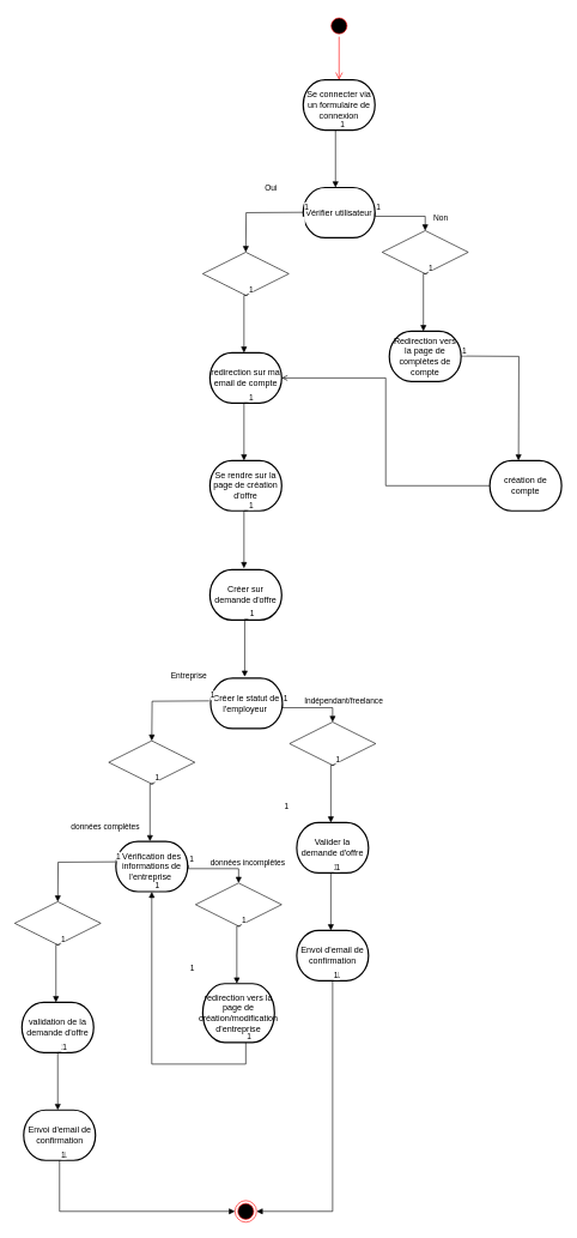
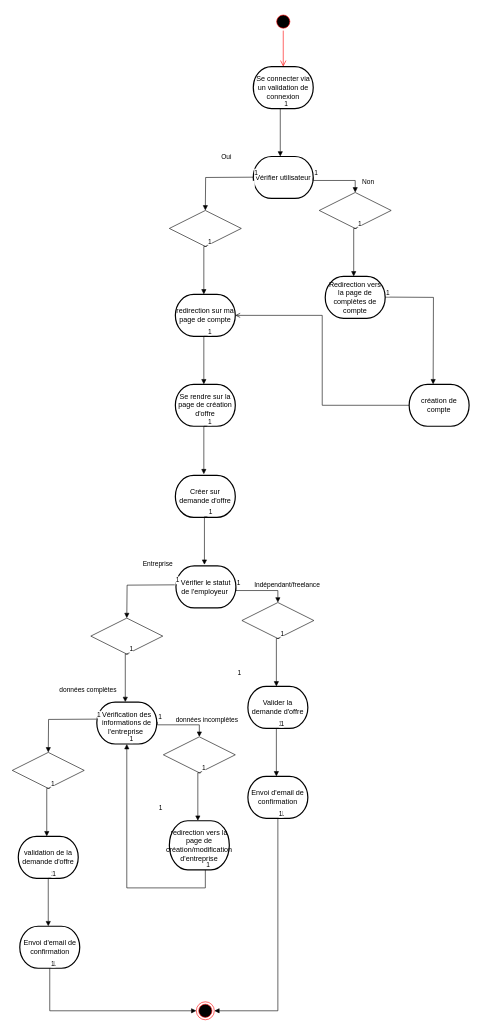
  <mxCell id="0" />
  <mxCell id="1" parent="0" />
  <mxCell id="2" value="" style="ellipse;html=1;shape=startState;fillColor=#000000;strokeColor=#ff0000;" vertex="1" parent="1"><mxGeometry x="457" y="20" width="30" height="30" as="geometry" /></mxCell>
  <mxCell id="3" value="" style="edgeStyle=orthogonalEdgeStyle;html=1;verticalAlign=bottom;endArrow=open;endSize=8;strokeColor=#ff0000;rounded=0;entryX=0.5;entryY=0;entryDx=0;entryDy=0;entryPerimeter=0;" edge="1" source="2" parent="1" target="4"><mxGeometry relative="1" as="geometry"><mxPoint x="457" y="110" as="targetPoint" /></mxGeometry></mxCell>
- <mxCell id="4" value="Se connecter via un formulaire de connexion" style="strokeWidth=2;html=1;shape=mxgraph.flowchart.terminator;whiteSpace=wrap;" vertex="1" parent="1"><mxGeometry x="422" y="110" width="100" height="70" as="geometry" /></mxCell>
+ <mxCell id="4" value="Se connecter via un validation de connexion" style="strokeWidth=2;html=1;shape=mxgraph.flowchart.terminator;whiteSpace=wrap;" vertex="1" parent="1"><mxGeometry x="422" y="110" width="100" height="70" as="geometry" /></mxCell>
  <mxCell id="5" value="Vérifier utilisateur" style="strokeWidth=2;html=1;shape=mxgraph.flowchart.terminator;whiteSpace=wrap;" vertex="1" parent="1"><mxGeometry x="422" y="260" width="100" height="70" as="geometry" /></mxCell>
  <mxCell id="6" value="&amp;nbsp;" style="endArrow=block;endFill=1;html=1;edgeStyle=orthogonalEdgeStyle;align=left;verticalAlign=top;rounded=0;exitX=1;exitY=0.5;exitDx=0;exitDy=0;exitPerimeter=0;" edge="1" parent="1" source="5" target="8"><mxGeometry x="-1" y="-87" relative="1" as="geometry"><mxPoint x="532" y="285" as="sourcePoint" /><mxPoint x="592" y="350" as="targetPoint" /><Array as="points"><mxPoint x="522" y="300" /><mxPoint x="592" y="300" /></Array><mxPoint x="-15" y="-1" as="offset" /></mxGeometry></mxCell>
  <mxCell id="7" value="1" style="edgeLabel;resizable=0;html=1;align=left;verticalAlign=bottom;" connectable="0" vertex="1" parent="6"><mxGeometry x="-1" relative="1" as="geometry" /></mxCell>
  <mxCell id="8" value="" style="shape=rhombus;perimeter=rhombusPerimeter;whiteSpace=wrap;html=1;align=center;" vertex="1" parent="1"><mxGeometry x="532" y="320" width="120" height="60" as="geometry" /></mxCell>
  <mxCell id="9" value="Non" style="endArrow=block;endFill=1;html=1;edgeStyle=orthogonalEdgeStyle;align=left;verticalAlign=top;rounded=0;" edge="1" parent="1"><mxGeometry x="1" y="138" relative="1" as="geometry"><mxPoint x="472" y="180" as="sourcePoint" /><mxPoint x="467" y="260" as="targetPoint" /><Array as="points"><mxPoint x="467" y="180" /></Array><mxPoint x="-3" y="30" as="offset" /></mxGeometry></mxCell>
  <mxCell id="10" value="1" style="edgeLabel;resizable=0;html=1;align=left;verticalAlign=bottom;" connectable="0" vertex="1" parent="9"><mxGeometry x="-1" relative="1" as="geometry" /></mxCell>
  <mxCell id="11" style="edgeStyle=orthogonalEdgeStyle;rounded=0;orthogonalLoop=1;jettySize=auto;html=1;exitX=0.5;exitY=1;exitDx=0;exitDy=0;exitPerimeter=0;" edge="1" parent="1" source="4" target="4"><mxGeometry relative="1" as="geometry" /></mxCell>
  <mxCell id="12" value="&amp;nbsp;" style="endArrow=block;endFill=1;html=1;edgeStyle=orthogonalEdgeStyle;align=left;verticalAlign=top;rounded=0;" edge="1" parent="1"><mxGeometry x="1" y="138" relative="1" as="geometry"><mxPoint x="594.5" y="380" as="sourcePoint" /><mxPoint x="589.5" y="460" as="targetPoint" /><Array as="points"><mxPoint x="589.5" y="380" /></Array><mxPoint x="-3" y="30" as="offset" /></mxGeometry></mxCell>
  <mxCell id="13" value="1" style="edgeLabel;resizable=0;html=1;align=left;verticalAlign=bottom;" connectable="0" vertex="1" parent="12"><mxGeometry x="-1" relative="1" as="geometry" /></mxCell>
  <mxCell id="14" value="Redirection vers la page de complètes de compte" style="strokeWidth=2;html=1;shape=mxgraph.flowchart.terminator;whiteSpace=wrap;" vertex="1" parent="1"><mxGeometry x="542" y="460" width="100" height="70" as="geometry" /></mxCell>
  <mxCell id="15" value="Oui" style="endArrow=block;endFill=1;html=1;edgeStyle=orthogonalEdgeStyle;align=left;verticalAlign=top;rounded=0;" edge="1" parent="1"><mxGeometry x="0.181" y="-24" relative="1" as="geometry"><mxPoint x="422" y="294.5" as="sourcePoint" /><mxPoint x="342" y="350" as="targetPoint" /><mxPoint x="24" y="-24" as="offset" /></mxGeometry></mxCell>
  <mxCell id="16" value="1" style="edgeLabel;resizable=0;html=1;align=left;verticalAlign=bottom;" connectable="0" vertex="1" parent="15"><mxGeometry x="-1" relative="1" as="geometry" /></mxCell>
  <mxCell id="17" value="" style="shape=rhombus;perimeter=rhombusPerimeter;whiteSpace=wrap;html=1;align=center;" vertex="1" parent="1"><mxGeometry x="282" y="350" width="120" height="60" as="geometry" /></mxCell>
  <mxCell id="18" value="&amp;nbsp;" style="endArrow=block;endFill=1;html=1;edgeStyle=orthogonalEdgeStyle;align=left;verticalAlign=top;rounded=0;" edge="1" parent="1"><mxGeometry x="1" y="138" relative="1" as="geometry"><mxPoint x="344.5" y="410" as="sourcePoint" /><mxPoint x="339.5" y="490" as="targetPoint" /><Array as="points"><mxPoint x="339.5" y="410" /></Array><mxPoint x="-3" y="30" as="offset" /></mxGeometry></mxCell>
  <mxCell id="19" value="1" style="edgeLabel;resizable=0;html=1;align=left;verticalAlign=bottom;" connectable="0" vertex="1" parent="18"><mxGeometry x="-1" relative="1" as="geometry" /></mxCell>
- <mxCell id="20" value="redirection sur ma email de compte" style="strokeWidth=2;html=1;shape=mxgraph.flowchart.terminator;whiteSpace=wrap;" vertex="1" parent="1"><mxGeometry x="292" y="490" width="100" height="70" as="geometry" /></mxCell>
+ <mxCell id="20" value="redirection sur ma page de compte" style="strokeWidth=2;html=1;shape=mxgraph.flowchart.terminator;whiteSpace=wrap;" vertex="1" parent="1"><mxGeometry x="292" y="490" width="100" height="70" as="geometry" /></mxCell>
  <mxCell id="21" value="&amp;nbsp;" style="endArrow=block;endFill=1;html=1;edgeStyle=orthogonalEdgeStyle;align=left;verticalAlign=top;rounded=0;" edge="1" parent="1"><mxGeometry x="1" y="138" relative="1" as="geometry"><mxPoint x="344.5" y="560" as="sourcePoint" /><mxPoint x="339.5" y="640" as="targetPoint" /><Array as="points"><mxPoint x="339.5" y="560" /></Array><mxPoint x="-3" y="30" as="offset" /></mxGeometry></mxCell>
  <mxCell id="22" value="1" style="edgeLabel;resizable=0;html=1;align=left;verticalAlign=bottom;" connectable="0" vertex="1" parent="21"><mxGeometry x="-1" relative="1" as="geometry" /></mxCell>
  <mxCell id="23" value="Se rendre sur la page de création d'offre" style="strokeWidth=2;html=1;shape=mxgraph.flowchart.terminator;whiteSpace=wrap;" vertex="1" parent="1"><mxGeometry x="292" y="640" width="100" height="70" as="geometry" /></mxCell>
  <mxCell id="24" value="&amp;nbsp;" style="endArrow=block;endFill=1;html=1;edgeStyle=orthogonalEdgeStyle;align=left;verticalAlign=top;rounded=0;" edge="1" parent="1"><mxGeometry x="1" y="138" relative="1" as="geometry"><mxPoint x="344.5" y="710" as="sourcePoint" /><mxPoint x="339.5" y="790" as="targetPoint" /><Array as="points"><mxPoint x="339.5" y="710" /></Array><mxPoint x="-3" y="30" as="offset" /></mxGeometry></mxCell>
  <mxCell id="25" value="1" style="edgeLabel;resizable=0;html=1;align=left;verticalAlign=bottom;" connectable="0" vertex="1" parent="24"><mxGeometry x="-1" relative="1" as="geometry" /></mxCell>
  <mxCell id="26" value="Créer sur demande d'offre" style="strokeWidth=2;html=1;shape=mxgraph.flowchart.terminator;whiteSpace=wrap;" vertex="1" parent="1"><mxGeometry x="292" y="792" width="100" height="70" as="geometry" /></mxCell>
  <mxCell id="27" value="Indépendant/freelance" style="endArrow=block;endFill=1;html=1;edgeStyle=orthogonalEdgeStyle;align=left;verticalAlign=top;rounded=0;exitX=1;exitY=0.5;exitDx=0;exitDy=0;exitPerimeter=0;" edge="1" parent="1" target="29"><mxGeometry x="-0.284" y="22" relative="1" as="geometry"><mxPoint x="393" y="979" as="sourcePoint" /><mxPoint x="463" y="1034" as="targetPoint" /><Array as="points"><mxPoint x="393" y="984" /><mxPoint x="463" y="984" /></Array><mxPoint as="offset" /></mxGeometry></mxCell>
  <mxCell id="28" value="1" style="edgeLabel;resizable=0;html=1;align=left;verticalAlign=bottom;" connectable="0" vertex="1" parent="27"><mxGeometry x="-1" relative="1" as="geometry" /></mxCell>
  <mxCell id="29" value="" style="shape=rhombus;perimeter=rhombusPerimeter;whiteSpace=wrap;html=1;align=center;" vertex="1" parent="1"><mxGeometry x="403" y="1004" width="120" height="60" as="geometry" /></mxCell>
  <mxCell id="30" value="&amp;nbsp;" style="endArrow=block;endFill=1;html=1;edgeStyle=orthogonalEdgeStyle;align=left;verticalAlign=top;rounded=0;" edge="1" parent="1"><mxGeometry x="1" y="138" relative="1" as="geometry"><mxPoint x="465.5" y="1064" as="sourcePoint" /><mxPoint x="460.5" y="1144" as="targetPoint" /><Array as="points"><mxPoint x="460.5" y="1064" /></Array><mxPoint x="-3" y="30" as="offset" /></mxGeometry></mxCell>
  <mxCell id="31" value="1" style="edgeLabel;resizable=0;html=1;align=left;verticalAlign=bottom;" connectable="0" vertex="1" parent="30"><mxGeometry x="-1" relative="1" as="geometry" /></mxCell>
  <mxCell id="32" value="Valider la demande d'offre" style="strokeWidth=2;html=1;shape=mxgraph.flowchart.terminator;whiteSpace=wrap;" vertex="1" parent="1"><mxGeometry x="413" y="1144" width="100" height="70" as="geometry" /></mxCell>
  <mxCell id="33" value="&amp;nbsp;" style="endArrow=block;endFill=1;html=1;edgeStyle=orthogonalEdgeStyle;align=left;verticalAlign=top;rounded=0;" edge="1" parent="1"><mxGeometry x="1" y="138" relative="1" as="geometry"><mxPoint x="345.5" y="861" as="sourcePoint" /><mxPoint x="340.5" y="941" as="targetPoint" /><Array as="points"><mxPoint x="340.5" y="861" /></Array><mxPoint x="-3" y="30" as="offset" /></mxGeometry></mxCell>
  <mxCell id="34" value="1" style="edgeLabel;resizable=0;html=1;align=left;verticalAlign=bottom;" connectable="0" vertex="1" parent="33"><mxGeometry x="-1" relative="1" as="geometry" /></mxCell>
- <mxCell id="35" value="Créer le statut de l'employeur&amp;nbsp;" style="strokeWidth=2;html=1;shape=mxgraph.flowchart.terminator;whiteSpace=wrap;" vertex="1" parent="1"><mxGeometry x="293" y="943" width="100" height="70" as="geometry" /></mxCell>
+ <mxCell id="35" value="Vérifier le statut de l'employeur&amp;nbsp;" style="strokeWidth=2;html=1;shape=mxgraph.flowchart.terminator;whiteSpace=wrap;" vertex="1" parent="1"><mxGeometry x="293" y="943" width="100" height="70" as="geometry" /></mxCell>
  <mxCell id="36" value="1" style="edgeLabel;resizable=0;html=1;align=left;verticalAlign=bottom;" connectable="0" vertex="1" parent="1"><mxGeometry x="394" y="1130" as="geometry" /></mxCell>
  <mxCell id="37" value="Entreprise" style="endArrow=block;endFill=1;html=1;edgeStyle=orthogonalEdgeStyle;align=left;verticalAlign=top;rounded=0;" edge="1" parent="1"><mxGeometry x="0.181" y="-24" relative="1" as="geometry"><mxPoint x="291" y="974.5" as="sourcePoint" /><mxPoint x="211" y="1030" as="targetPoint" /><mxPoint x="24" y="-24" as="offset" /></mxGeometry></mxCell>
  <mxCell id="38" value="1" style="edgeLabel;resizable=0;html=1;align=left;verticalAlign=bottom;" connectable="0" vertex="1" parent="37"><mxGeometry x="-1" relative="1" as="geometry" /></mxCell>
  <mxCell id="39" value="" style="shape=rhombus;perimeter=rhombusPerimeter;whiteSpace=wrap;html=1;align=center;" vertex="1" parent="1"><mxGeometry x="151" y="1030" width="120" height="60" as="geometry" /></mxCell>
  <mxCell id="40" value="&amp;nbsp;" style="endArrow=block;endFill=1;html=1;edgeStyle=orthogonalEdgeStyle;align=left;verticalAlign=top;rounded=0;" edge="1" parent="1"><mxGeometry x="1" y="138" relative="1" as="geometry"><mxPoint x="213.5" y="1090" as="sourcePoint" /><mxPoint x="208.5" y="1170" as="targetPoint" /><Array as="points"><mxPoint x="208.5" y="1090" /></Array><mxPoint x="-3" y="30" as="offset" /></mxGeometry></mxCell>
  <mxCell id="41" value="1" style="edgeLabel;resizable=0;html=1;align=left;verticalAlign=bottom;" connectable="0" vertex="1" parent="40"><mxGeometry x="-1" relative="1" as="geometry" /></mxCell>
  <mxCell id="42" value="Vérification des informations de l'entreprise&amp;nbsp;" style="strokeWidth=2;html=1;shape=mxgraph.flowchart.terminator;whiteSpace=wrap;" vertex="1" parent="1"><mxGeometry x="161" y="1170" width="100" height="70" as="geometry" /></mxCell>
  <mxCell id="43" value="1" style="edgeLabel;resizable=0;html=1;align=left;verticalAlign=bottom;" connectable="0" vertex="1" parent="1"><mxGeometry x="213.5" y="1240" as="geometry" /></mxCell>
  <mxCell id="44" value="données incomplètes" style="endArrow=block;endFill=1;html=1;edgeStyle=orthogonalEdgeStyle;align=left;verticalAlign=top;rounded=0;exitX=1;exitY=0.5;exitDx=0;exitDy=0;exitPerimeter=0;" edge="1" parent="1" target="46"><mxGeometry x="-0.284" y="22" relative="1" as="geometry"><mxPoint x="262" y="1203" as="sourcePoint" /><mxPoint x="332" y="1258" as="targetPoint" /><Array as="points"><mxPoint x="262" y="1208" /><mxPoint x="332" y="1208" /></Array><mxPoint as="offset" /></mxGeometry></mxCell>
  <mxCell id="45" value="1" style="edgeLabel;resizable=0;html=1;align=left;verticalAlign=bottom;" connectable="0" vertex="1" parent="44"><mxGeometry x="-1" relative="1" as="geometry" /></mxCell>
  <mxCell id="46" value="" style="shape=rhombus;perimeter=rhombusPerimeter;whiteSpace=wrap;html=1;align=center;" vertex="1" parent="1"><mxGeometry x="272" y="1228" width="120" height="60" as="geometry" /></mxCell>
  <mxCell id="47" value="&amp;nbsp;" style="endArrow=block;endFill=1;html=1;edgeStyle=orthogonalEdgeStyle;align=left;verticalAlign=top;rounded=0;" edge="1" parent="1"><mxGeometry x="1" y="138" relative="1" as="geometry"><mxPoint x="334.5" y="1288" as="sourcePoint" /><mxPoint x="329.5" y="1368" as="targetPoint" /><Array as="points"><mxPoint x="329.5" y="1288" /></Array><mxPoint x="-3" y="30" as="offset" /></mxGeometry></mxCell>
  <mxCell id="48" value="1" style="edgeLabel;resizable=0;html=1;align=left;verticalAlign=bottom;" connectable="0" vertex="1" parent="47"><mxGeometry x="-1" relative="1" as="geometry" /></mxCell>
  <mxCell id="49" value="redirection vers la page de création/modification d'entreprise" style="strokeWidth=2;html=1;shape=mxgraph.flowchart.terminator;whiteSpace=wrap;" vertex="1" parent="1"><mxGeometry x="282" y="1368" width="100" height="82" as="geometry" /></mxCell>
  <mxCell id="50" value="1" style="edgeLabel;resizable=0;html=1;align=left;verticalAlign=bottom;" connectable="0" vertex="1" parent="1"><mxGeometry x="263" y="1354" as="geometry" /></mxCell>
  <mxCell id="51" value="données complètes" style="endArrow=block;endFill=1;html=1;edgeStyle=orthogonalEdgeStyle;align=left;verticalAlign=top;rounded=0;" edge="1" parent="1"><mxGeometry x="0.181" y="-34" relative="1" as="geometry"><mxPoint x="160" y="1198.5" as="sourcePoint" /><mxPoint x="80" y="1254" as="targetPoint" /><mxPoint x="16" y="-28" as="offset" /></mxGeometry></mxCell>
  <mxCell id="52" value="1" style="edgeLabel;resizable=0;html=1;align=left;verticalAlign=bottom;" connectable="0" vertex="1" parent="51"><mxGeometry x="-1" relative="1" as="geometry" /></mxCell>
  <mxCell id="53" value="" style="shape=rhombus;perimeter=rhombusPerimeter;whiteSpace=wrap;html=1;align=center;" vertex="1" parent="1"><mxGeometry x="20" y="1254" width="120" height="60" as="geometry" /></mxCell>
  <mxCell id="54" value="&amp;nbsp;" style="endArrow=block;endFill=1;html=1;edgeStyle=orthogonalEdgeStyle;align=left;verticalAlign=top;rounded=0;" edge="1" parent="1"><mxGeometry x="1" y="138" relative="1" as="geometry"><mxPoint x="82.5" y="1314" as="sourcePoint" /><mxPoint x="77.5" y="1394" as="targetPoint" /><Array as="points"><mxPoint x="77.5" y="1314" /></Array><mxPoint x="-3" y="30" as="offset" /></mxGeometry></mxCell>
  <mxCell id="55" value="1" style="edgeLabel;resizable=0;html=1;align=left;verticalAlign=bottom;" connectable="0" vertex="1" parent="54"><mxGeometry x="-1" relative="1" as="geometry" /></mxCell>
  <mxCell id="56" value="validation de la demande d'offre" style="strokeWidth=2;html=1;shape=mxgraph.flowchart.terminator;whiteSpace=wrap;" vertex="1" parent="1"><mxGeometry x="30" y="1394" width="100" height="70" as="geometry" /></mxCell>
  <mxCell id="57" value="1" style="edgeLabel;resizable=0;html=1;align=left;verticalAlign=bottom;" connectable="0" vertex="1" parent="1"><mxGeometry x="82.5" y="1464" as="geometry" /></mxCell>
  <mxCell id="58" value="&amp;nbsp;" style="endArrow=block;endFill=1;html=1;edgeStyle=orthogonalEdgeStyle;align=left;verticalAlign=top;rounded=0;" edge="1" parent="1"><mxGeometry x="1" y="138" relative="1" as="geometry"><mxPoint x="85" y="1464" as="sourcePoint" /><mxPoint x="80" y="1544" as="targetPoint" /><Array as="points"><mxPoint x="80" y="1464" /></Array><mxPoint x="-3" y="30" as="offset" /></mxGeometry></mxCell>
  <mxCell id="59" value="1" style="edgeLabel;resizable=0;html=1;align=left;verticalAlign=bottom;" connectable="0" vertex="1" parent="58"><mxGeometry x="-1" relative="1" as="geometry" /></mxCell>
  <mxCell id="60" value="Envoi d'email de confirmation" style="strokeWidth=2;html=1;shape=mxgraph.flowchart.terminator;whiteSpace=wrap;" vertex="1" parent="1"><mxGeometry x="32.5" y="1544" width="100" height="70" as="geometry" /></mxCell>
  <mxCell id="61" value="1" style="edgeLabel;resizable=0;html=1;align=left;verticalAlign=bottom;" connectable="0" vertex="1" parent="1"><mxGeometry x="85" y="1614" as="geometry" /></mxCell>
  <mxCell id="62" value="" style="ellipse;html=1;shape=endState;fillColor=#000000;strokeColor=#ff0000;" vertex="1" parent="1"><mxGeometry x="327" y="1670" width="30" height="30" as="geometry" /></mxCell>
  <mxCell id="63" value="&amp;nbsp;" style="endArrow=block;endFill=1;html=1;edgeStyle=orthogonalEdgeStyle;align=left;verticalAlign=top;rounded=0;exitX=0.5;exitY=1;exitDx=0;exitDy=0;exitPerimeter=0;entryX=0;entryY=0.5;entryDx=0;entryDy=0;" edge="1" parent="1" source="60" target="62"><mxGeometry x="0.017" y="71" relative="1" as="geometry"><mxPoint x="252" y="1460" as="sourcePoint" /><mxPoint x="412" y="1460" as="targetPoint" /><mxPoint x="1" as="offset" /></mxGeometry></mxCell>
  <mxCell id="64" value="1" style="edgeLabel;resizable=0;html=1;align=left;verticalAlign=bottom;" connectable="0" vertex="1" parent="63"><mxGeometry x="-1" relative="1" as="geometry" /></mxCell>
  <mxCell id="65" value="" style="endArrow=block;endFill=1;html=1;edgeStyle=orthogonalEdgeStyle;align=left;verticalAlign=top;rounded=0;entryX=0.5;entryY=1;entryDx=0;entryDy=0;entryPerimeter=0;" edge="1" parent="1" target="42"><mxGeometry x="-0.652" y="70" relative="1" as="geometry"><mxPoint x="342" y="1450" as="sourcePoint" /><mxPoint x="412" y="1460" as="targetPoint" /><Array as="points"><mxPoint x="342" y="1480" /><mxPoint x="211" y="1480" /></Array><mxPoint as="offset" /></mxGeometry></mxCell>
  <mxCell id="66" value="1" style="edgeLabel;resizable=0;html=1;align=left;verticalAlign=bottom;" connectable="0" vertex="1" parent="65"><mxGeometry x="-1" relative="1" as="geometry" /></mxCell>
  <mxCell id="67" value="1" style="edgeLabel;resizable=0;html=1;align=left;verticalAlign=bottom;" connectable="0" vertex="1" parent="1"><mxGeometry x="463" y="1214" as="geometry" /></mxCell>
  <mxCell id="68" value="&amp;nbsp;" style="endArrow=block;endFill=1;html=1;edgeStyle=orthogonalEdgeStyle;align=left;verticalAlign=top;rounded=0;" edge="1" parent="1"><mxGeometry x="1" y="138" relative="1" as="geometry"><mxPoint x="465.5" y="1214" as="sourcePoint" /><mxPoint x="460.5" y="1294" as="targetPoint" /><Array as="points"><mxPoint x="460.5" y="1214" /></Array><mxPoint x="-3" y="30" as="offset" /></mxGeometry></mxCell>
  <mxCell id="69" value="1" style="edgeLabel;resizable=0;html=1;align=left;verticalAlign=bottom;" connectable="0" vertex="1" parent="68"><mxGeometry x="-1" relative="1" as="geometry" /></mxCell>
  <mxCell id="70" value="Envoi d'email de confirmation" style="strokeWidth=2;html=1;shape=mxgraph.flowchart.terminator;whiteSpace=wrap;" vertex="1" parent="1"><mxGeometry x="413" y="1294" width="100" height="70" as="geometry" /></mxCell>
  <mxCell id="71" value="1" style="edgeLabel;resizable=0;html=1;align=left;verticalAlign=bottom;" connectable="0" vertex="1" parent="1"><mxGeometry x="465.5" y="1364" as="geometry" /></mxCell>
  <mxCell id="72" value="1" style="edgeLabel;resizable=0;html=1;align=left;verticalAlign=bottom;" connectable="0" vertex="1" parent="1"><mxGeometry x="463" y="1364" as="geometry" /></mxCell>
  <mxCell id="73" value="" style="endArrow=block;endFill=1;html=1;edgeStyle=orthogonalEdgeStyle;align=left;verticalAlign=top;rounded=0;exitX=0.5;exitY=1;exitDx=0;exitDy=0;exitPerimeter=0;entryX=1;entryY=0.5;entryDx=0;entryDy=0;" edge="1" parent="1" source="70" target="62"><mxGeometry x="-0.784" y="79" relative="1" as="geometry"><mxPoint x="252" y="1440" as="sourcePoint" /><mxPoint x="412" y="1440" as="targetPoint" /><mxPoint as="offset" /></mxGeometry></mxCell>
  <mxCell id="74" value="1" style="edgeLabel;resizable=0;html=1;align=left;verticalAlign=bottom;" connectable="0" vertex="1" parent="73"><mxGeometry x="-1" relative="1" as="geometry" /></mxCell>
  <mxCell id="75" value="" style="endArrow=block;endFill=1;html=1;edgeStyle=orthogonalEdgeStyle;align=left;verticalAlign=top;rounded=0;" edge="1" parent="1"><mxGeometry x="-0.625" y="-55" relative="1" as="geometry"><mxPoint x="642" y="494.5" as="sourcePoint" /><mxPoint x="722" y="640" as="targetPoint" /><mxPoint y="1" as="offset" /></mxGeometry></mxCell>
  <mxCell id="76" value="1" style="edgeLabel;resizable=0;html=1;align=left;verticalAlign=bottom;" connectable="0" vertex="1" parent="75"><mxGeometry x="-1" relative="1" as="geometry" /></mxCell>
  <mxCell id="77" style="edgeStyle=orthogonalEdgeStyle;rounded=0;orthogonalLoop=1;jettySize=auto;html=1;entryX=1;entryY=0.5;entryDx=0;entryDy=0;entryPerimeter=0;endArrow=open;" edge="1" parent="1" source="78" target="20"><mxGeometry relative="1" as="geometry" /></mxCell>
  <mxCell id="78" value="création de compte" style="strokeWidth=2;html=1;shape=mxgraph.flowchart.terminator;whiteSpace=wrap;" vertex="1" parent="1"><mxGeometry x="682" y="640" width="100" height="70" as="geometry" /></mxCell>
